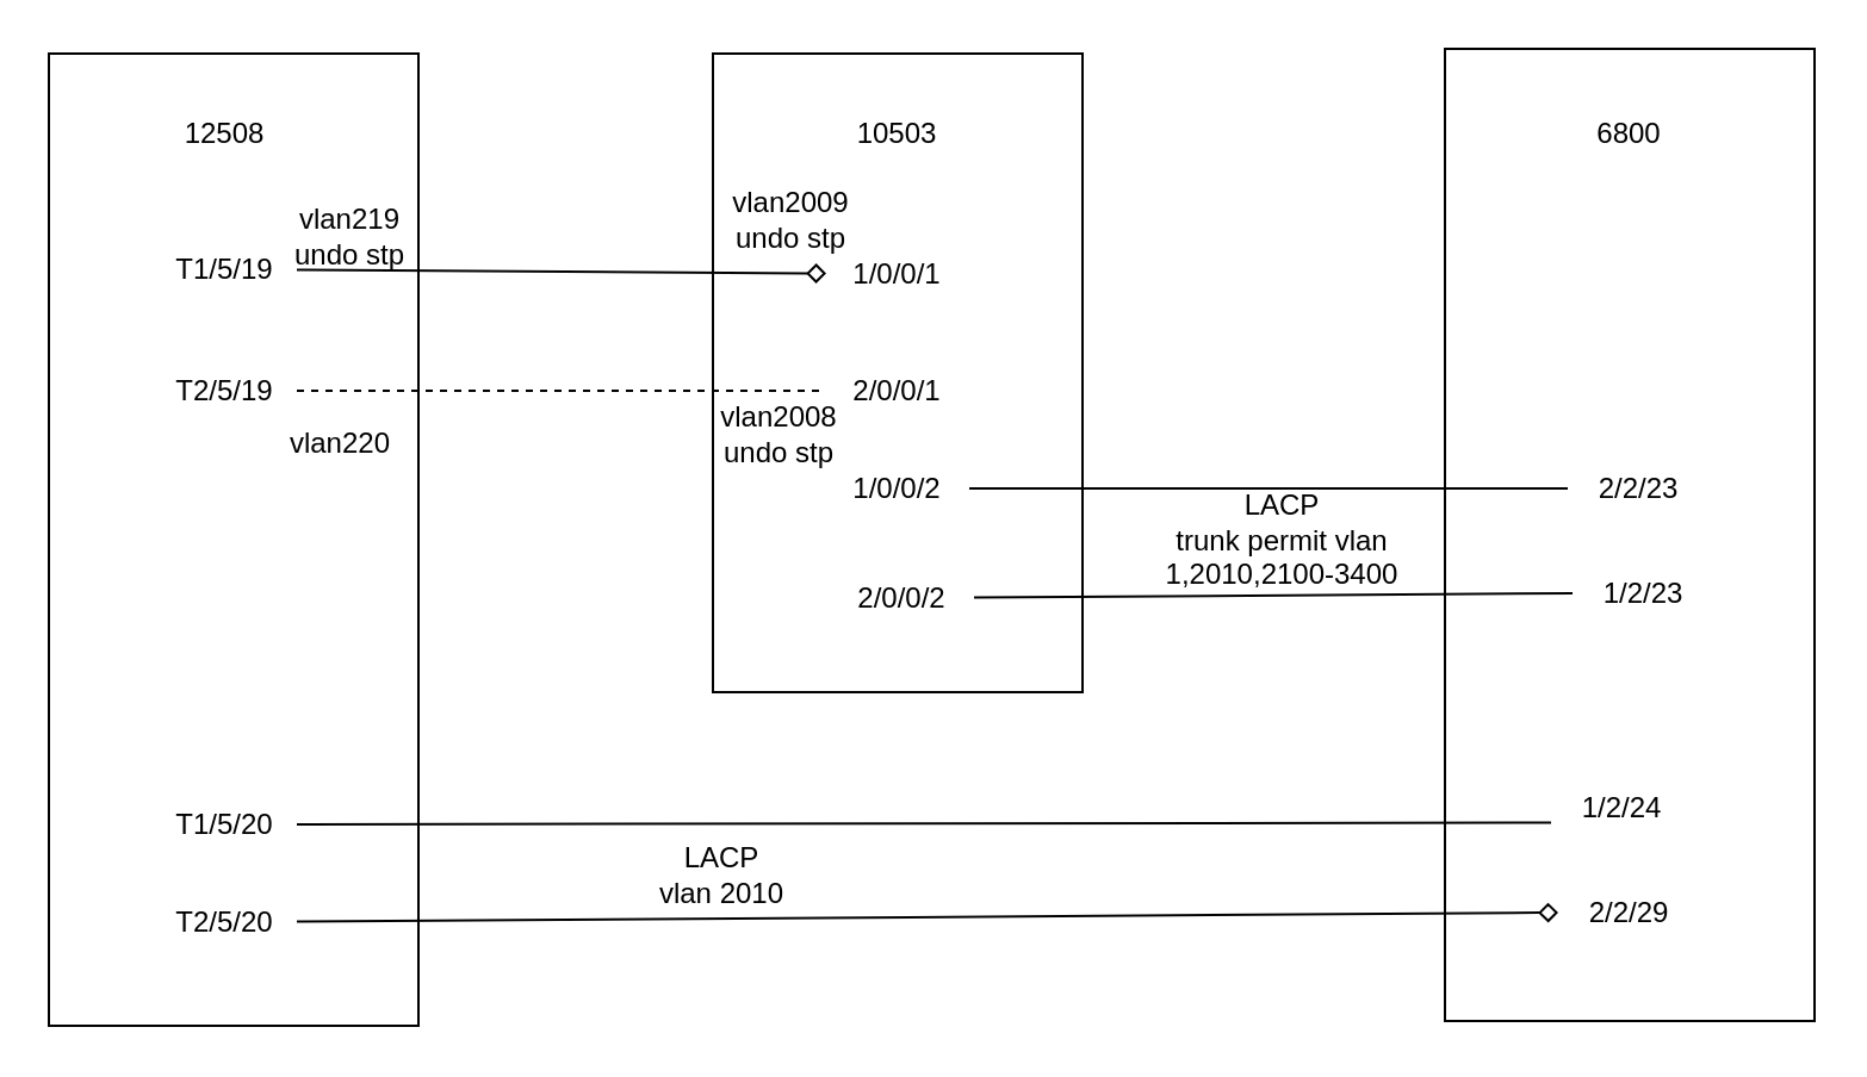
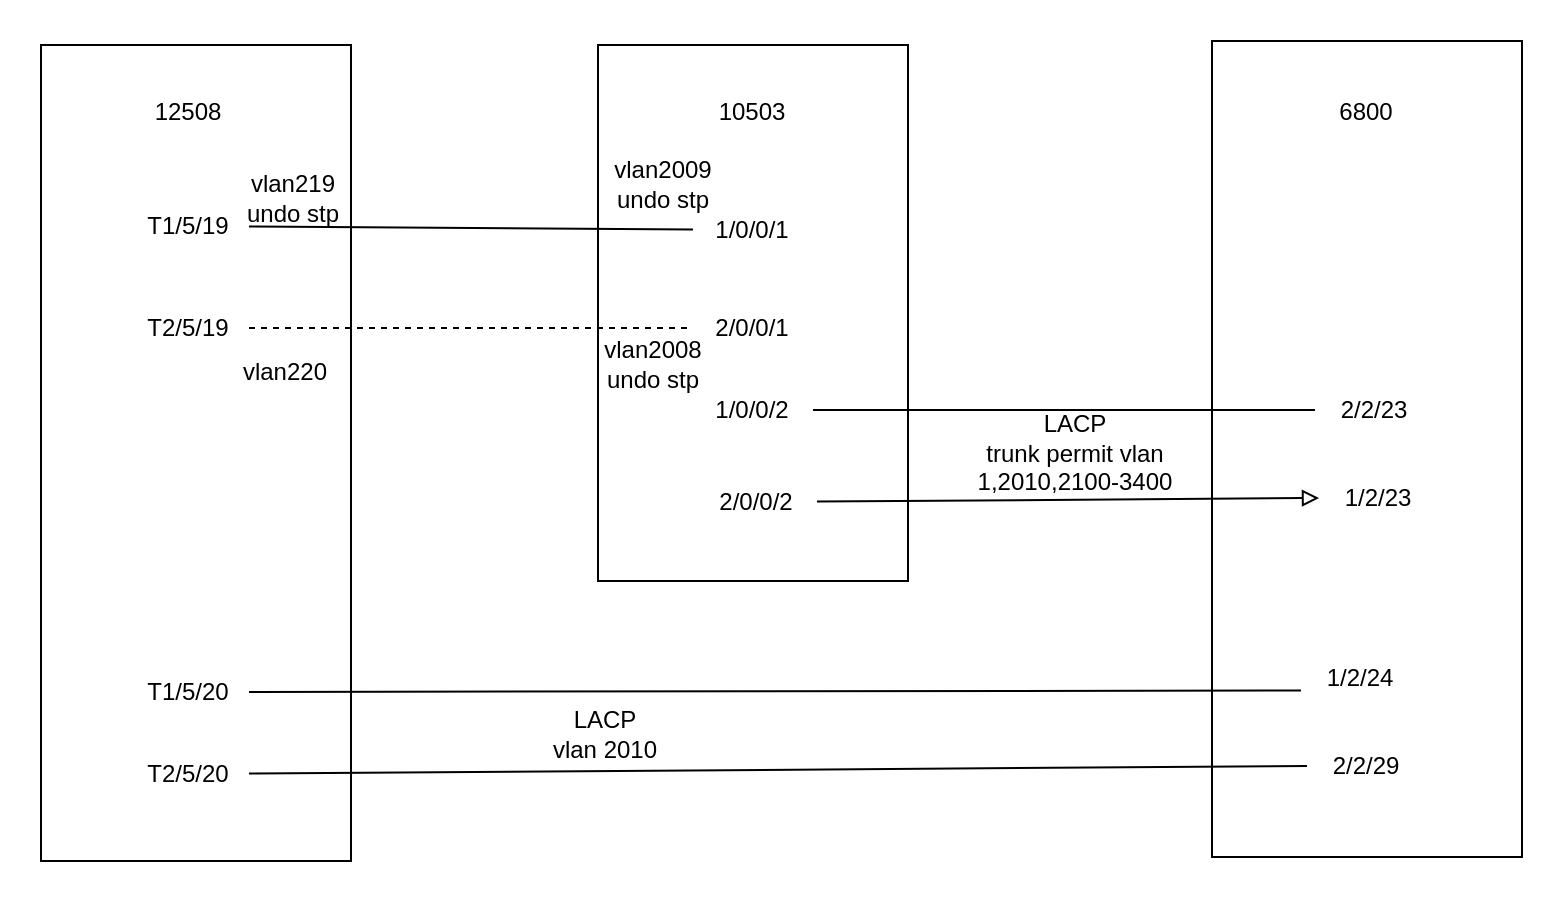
  <mxCell id="0" />
  <mxCell id="1" parent="0" />
  <mxCell id="2" value="" style="rounded=0;whiteSpace=wrap;html=1;" vertex="1" parent="1"><mxGeometry x="605.5" y="20" width="155" height="408" as="geometry" /></mxCell>
  <mxCell id="3" value="" style="rounded=0;whiteSpace=wrap;html=1;" vertex="1" parent="1"><mxGeometry x="298.5" y="22" width="155" height="268" as="geometry" /></mxCell>
  <mxCell id="4" value="" style="rounded=0;whiteSpace=wrap;html=1;" vertex="1" parent="1"><mxGeometry x="20" y="22" width="155" height="408" as="geometry" /></mxCell>
  <mxCell id="5" value="12508" style="text;html=1;strokeColor=none;fillColor=none;align=center;verticalAlign=middle;whiteSpace=wrap;rounded=0;" vertex="1" parent="1"><mxGeometry x="74" y="46" width="40" height="20" as="geometry" /></mxCell>
  <mxCell id="6" value="10503" style="text;html=1;strokeColor=none;fillColor=none;align=center;verticalAlign=middle;whiteSpace=wrap;rounded=0;" vertex="1" parent="1"><mxGeometry x="356" y="46" width="40" height="20" as="geometry" /></mxCell>
  <mxCell id="7" value="6800" style="text;html=1;strokeColor=none;fillColor=none;align=center;verticalAlign=middle;whiteSpace=wrap;rounded=0;" vertex="1" parent="1"><mxGeometry x="663" y="46" width="40" height="20" as="geometry" /></mxCell>
- <mxCell id="8" style="edgeStyle=none;rounded=0;orthogonalLoop=1;jettySize=auto;html=1;endArrow=diamond;endFill=0;" edge="1" parent="1" source="9" target="16"><mxGeometry relative="1" as="geometry" /></mxCell>
+ <mxCell id="8" style="edgeStyle=none;rounded=0;orthogonalLoop=1;jettySize=auto;html=1;endArrow=none;endFill=0;" edge="1" parent="1" source="9" target="16"><mxGeometry relative="1" as="geometry" /></mxCell>
  <mxCell id="9" value="T1/5/19" style="text;html=1;strokeColor=none;fillColor=none;align=center;verticalAlign=middle;whiteSpace=wrap;rounded=0;" vertex="1" parent="1"><mxGeometry x="64" y="100" width="60" height="25" as="geometry" /></mxCell>
  <mxCell id="10" style="edgeStyle=none;rounded=0;orthogonalLoop=1;jettySize=auto;html=1;endArrow=none;endFill=0;dashed=1;" edge="1" parent="1" source="11" target="17"><mxGeometry relative="1" as="geometry" /></mxCell>
  <mxCell id="11" value="T2/5/19" style="text;html=1;strokeColor=none;fillColor=none;align=center;verticalAlign=middle;whiteSpace=wrap;rounded=0;" vertex="1" parent="1"><mxGeometry x="64" y="151" width="60" height="25" as="geometry" /></mxCell>
- <mxCell id="12" style="edgeStyle=none;rounded=0;orthogonalLoop=1;jettySize=auto;html=1;entryX=0;entryY=0.5;entryDx=0;entryDy=0;endArrow=diamond;endFill=0;" edge="1" parent="1" source="13" target="25"><mxGeometry relative="1" as="geometry" /></mxCell>
+ <mxCell id="12" style="edgeStyle=none;rounded=0;orthogonalLoop=1;jettySize=auto;html=1;entryX=0;entryY=0.5;entryDx=0;entryDy=0;endArrow=none;endFill=0;" edge="1" parent="1" source="13" target="25"><mxGeometry relative="1" as="geometry" /></mxCell>
  <mxCell id="13" value="T2/5/20" style="text;html=1;strokeColor=none;fillColor=none;align=center;verticalAlign=middle;whiteSpace=wrap;rounded=0;" vertex="1" parent="1"><mxGeometry x="64" y="374" width="60" height="25" as="geometry" /></mxCell>
  <mxCell id="14" style="edgeStyle=none;rounded=0;orthogonalLoop=1;jettySize=auto;html=1;entryX=0;entryY=0.75;entryDx=0;entryDy=0;endArrow=none;endFill=0;" edge="1" parent="1" source="15" target="24"><mxGeometry relative="1" as="geometry" /></mxCell>
  <mxCell id="15" value="T1/5/20" style="text;html=1;strokeColor=none;fillColor=none;align=center;verticalAlign=middle;whiteSpace=wrap;rounded=0;" vertex="1" parent="1"><mxGeometry x="64" y="333" width="60" height="25" as="geometry" /></mxCell>
  <mxCell id="16" value="1/0/0/1" style="text;html=1;strokeColor=none;fillColor=none;align=center;verticalAlign=middle;whiteSpace=wrap;rounded=0;" vertex="1" parent="1"><mxGeometry x="346" y="102" width="60" height="25" as="geometry" /></mxCell>
  <mxCell id="17" value="2/0/0/1" style="text;html=1;strokeColor=none;fillColor=none;align=center;verticalAlign=middle;whiteSpace=wrap;rounded=0;" vertex="1" parent="1"><mxGeometry x="346" y="151" width="60" height="25" as="geometry" /></mxCell>
  <mxCell id="18" style="edgeStyle=none;rounded=0;orthogonalLoop=1;jettySize=auto;html=1;entryX=0;entryY=0.5;entryDx=0;entryDy=0;endArrow=none;endFill=0;" edge="1" parent="1" source="19" target="22"><mxGeometry relative="1" as="geometry" /></mxCell>
  <mxCell id="19" value="1/0/0/2" style="text;html=1;strokeColor=none;fillColor=none;align=center;verticalAlign=middle;whiteSpace=wrap;rounded=0;" vertex="1" parent="1"><mxGeometry x="346" y="192" width="60" height="25" as="geometry" /></mxCell>
- <mxCell id="20" style="edgeStyle=none;rounded=0;orthogonalLoop=1;jettySize=auto;html=1;entryX=0;entryY=0.5;entryDx=0;entryDy=0;endArrow=none;endFill=0;" edge="1" parent="1" source="21" target="23"><mxGeometry relative="1" as="geometry" /></mxCell>
+ <mxCell id="20" style="edgeStyle=none;rounded=0;orthogonalLoop=1;jettySize=auto;html=1;entryX=0;entryY=0.5;entryDx=0;entryDy=0;endArrow=block;endFill=0;" edge="1" parent="1" source="21" target="23"><mxGeometry relative="1" as="geometry" /></mxCell>
  <mxCell id="21" value="2/0/0/2" style="text;html=1;strokeColor=none;fillColor=none;align=center;verticalAlign=middle;whiteSpace=wrap;rounded=0;" vertex="1" parent="1"><mxGeometry x="348" y="238" width="60" height="25" as="geometry" /></mxCell>
  <mxCell id="22" value="2/2/23" style="text;html=1;strokeColor=none;fillColor=none;align=center;verticalAlign=middle;whiteSpace=wrap;rounded=0;" vertex="1" parent="1"><mxGeometry x="657" y="192" width="60" height="25" as="geometry" /></mxCell>
  <mxCell id="23" value="1/2/23" style="text;html=1;strokeColor=none;fillColor=none;align=center;verticalAlign=middle;whiteSpace=wrap;rounded=0;" vertex="1" parent="1"><mxGeometry x="659" y="236" width="60" height="25" as="geometry" /></mxCell>
  <mxCell id="24" value="1/2/24" style="text;html=1;strokeColor=none;fillColor=none;align=center;verticalAlign=middle;whiteSpace=wrap;rounded=0;" vertex="1" parent="1"><mxGeometry x="650" y="326" width="60" height="25" as="geometry" /></mxCell>
  <mxCell id="25" value="2/2/29" style="text;html=1;strokeColor=none;fillColor=none;align=center;verticalAlign=middle;whiteSpace=wrap;rounded=0;" vertex="1" parent="1"><mxGeometry x="653" y="370" width="60" height="25" as="geometry" /></mxCell>
  <mxCell id="26" style="edgeStyle=none;rounded=0;orthogonalLoop=1;jettySize=auto;html=1;exitX=0.5;exitY=1;exitDx=0;exitDy=0;endArrow=none;endFill=0;" edge="1" parent="1" source="24" target="24"><mxGeometry relative="1" as="geometry" /></mxCell>
  <mxCell id="27" value="vlan219 undo stp" style="text;html=1;strokeColor=none;fillColor=none;align=center;verticalAlign=middle;whiteSpace=wrap;rounded=0;" vertex="1" parent="1"><mxGeometry x="114" y="89" width="65" height="20" as="geometry" /></mxCell>
  <mxCell id="28" value="vlan2009 undo stp" style="text;html=1;strokeColor=none;fillColor=none;align=center;verticalAlign=middle;whiteSpace=wrap;rounded=0;" vertex="1" parent="1"><mxGeometry x="298.5" y="82" width="65" height="20" as="geometry" /></mxCell>
  <mxCell id="29" value="vlan220 " style="text;html=1;strokeColor=none;fillColor=none;align=center;verticalAlign=middle;whiteSpace=wrap;rounded=0;" vertex="1" parent="1"><mxGeometry x="110" y="176" width="65" height="20" as="geometry" /></mxCell>
  <mxCell id="30" value="vlan2008 undo stp" style="text;html=1;strokeColor=none;fillColor=none;align=center;verticalAlign=middle;whiteSpace=wrap;rounded=0;" vertex="1" parent="1"><mxGeometry x="294" y="172" width="65" height="20" as="geometry" /></mxCell>
  <mxCell id="31" value="&lt;div&gt;&lt;br&gt;&lt;/div&gt;&lt;div&gt;LACP&lt;/div&gt;&lt;div&gt;trunk permit vlan 1,2010,2100-3400&lt;/div&gt;" style="text;html=1;strokeColor=none;fillColor=none;align=center;verticalAlign=middle;whiteSpace=wrap;rounded=0;" vertex="1" parent="1"><mxGeometry x="477" y="192" width="121" height="54" as="geometry" /></mxCell>
  <mxCell id="32" value="&lt;div&gt;&lt;br&gt;&lt;/div&gt;&lt;div&gt;LACP&lt;/div&gt;&lt;div&gt;vlan 2010&lt;/div&gt;" style="text;html=1;strokeColor=none;fillColor=none;align=center;verticalAlign=middle;whiteSpace=wrap;rounded=0;" vertex="1" parent="1"><mxGeometry x="242" y="333" width="121" height="54" as="geometry" /></mxCell>
